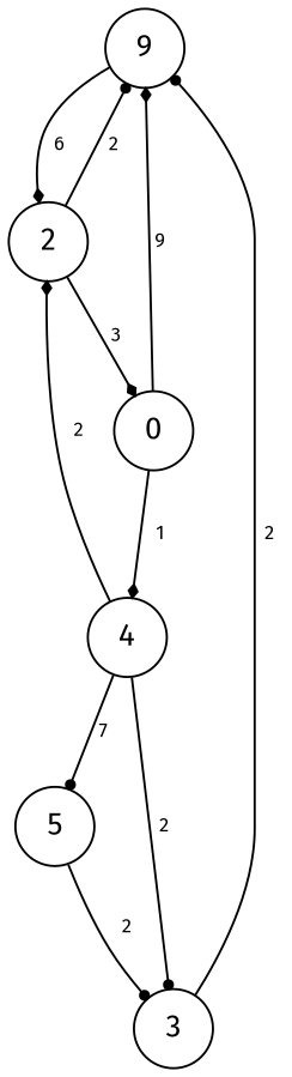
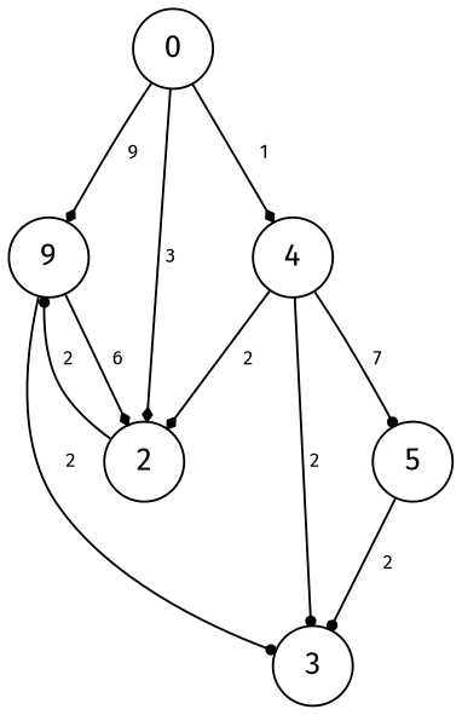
  digraph {
    fontname="Fira Sans"
    normalize=true
    node [fontname="Fira Sans" shape=circle]
    edge [arrowhead=diamond arrowsize=0.5 fontname="Fira Sans" fontsize=9]
    n1 [label=9]
    0
    2
    4
    3
    5
    n1 -> 2 [label=<             <table border="0" cellborder="0" cellspacing="1">                 <tr>                     <td>6</td>                 </tr>             </table>         >]
-   3 -> n1 [arrowhead=dot label=<             <table border="0" cellborder="0" cellspacing="2">                 <tr>                     <td>2</td>                 </tr>             </table>         >]
+   n1 -> 3 [arrowhead=dot label=<             <table border="0" cellborder="0" cellspacing="2">                 <tr>                     <td>2</td>                 </tr>             </table>         >]
    0 -> n1 [label=<             <table border="0" cellborder="0" cellspacing="0">                 <tr>                     <td>9</td>                 </tr>             </table>         >]
-   2 -> 0 [label=<             <table border="0" cellborder="0" cellspacing="0">                 <tr>                     <td>3</td>                 </tr>             </table>         >]
+   0 -> 2 [label=<             <table border="0" cellborder="0" cellspacing="0">                 <tr>                     <td>3</td>                 </tr>             </table>         >]
    0 -> 4 [label=<             <table border="0" cellborder="0" cellspacing="4">                 <tr>                     <td>1</td>                 </tr>             </table>         >]
    2 -> n1 [arrowhead=dot label=<             <table border="0" cellborder="0" cellspacing="0">                 <tr>                     <td>2</td>                 </tr>             </table>         >]
    4 -> 2 [label=<             <table border="0" cellborder="0" cellspacing="3">                 <tr>                     <td>2</td>                 </tr>             </table>         >]
    4 -> 3 [arrowhead=dot label=<             <table border="0" cellborder="0" cellspacing="0">                 <tr>                     <td>2</td>                 </tr>             </table>         >]
    4 -> 5 [arrowhead=dot label=<             <table border="0" cellborder="0" cellspacing="0">                 <tr>                     <td>7</td>                 </tr>             </table>         >]
    5 -> 3 [arrowhead=dot label=<             <table border="0" cellborder="0" cellspacing="3">                 <tr>                     <td>2</td>                 </tr>             </table>         >]
  }
